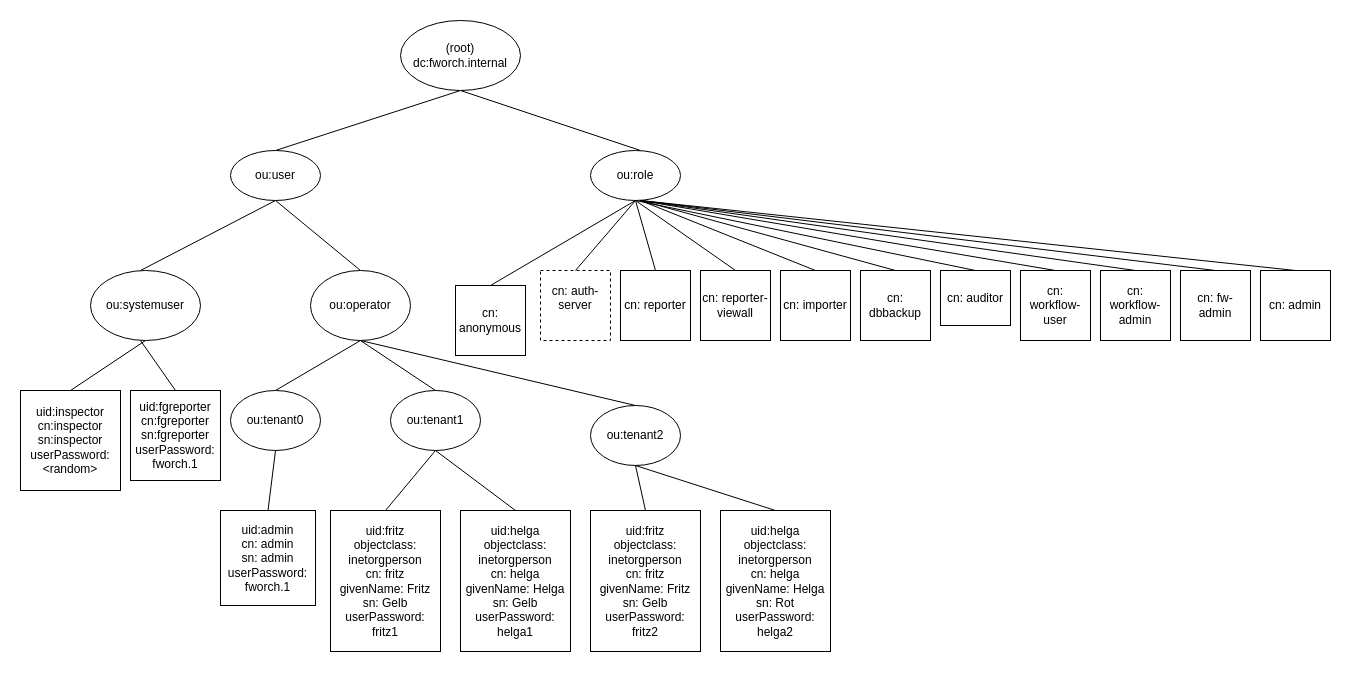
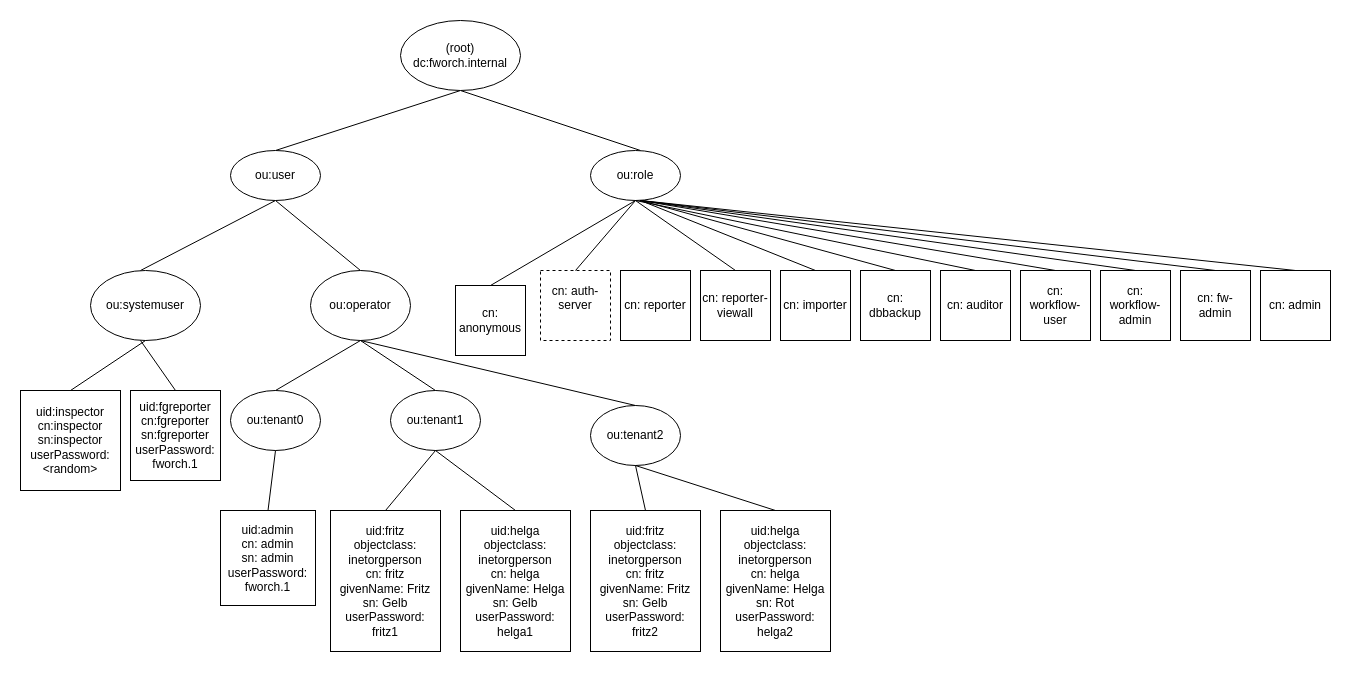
  <mxCell id="0" />
  <mxCell id="1" parent="0" />
  <mxCell id="2" value="" style="endArrow=none;html=1;entryX=0.5;entryY=1;entryDx=0;entryDy=0;exitX=0.5;exitY=0;exitDx=0;exitDy=0;" parent="1" source="7" edge="1"><mxGeometry width="50" height="50" relative="1" as="geometry"><mxPoint x="280" y="150" as="sourcePoint" /><mxPoint x="460" y="90" as="targetPoint" /></mxGeometry></mxCell>
  <mxCell id="3" value="" style="endArrow=none;html=1;entryX=0.5;entryY=1;entryDx=0;entryDy=0;exitX=0.5;exitY=0;exitDx=0;exitDy=0;" parent="1" edge="1"><mxGeometry width="50" height="50" relative="1" as="geometry"><mxPoint x="640" y="150" as="sourcePoint" /><mxPoint x="460" y="90" as="targetPoint" /></mxGeometry></mxCell>
  <mxCell id="4" value="" style="endArrow=none;html=1;entryX=0.5;entryY=1;entryDx=0;entryDy=0;exitX=0.5;exitY=0;exitDx=0;exitDy=0;" parent="1" target="7" edge="1"><mxGeometry width="50" height="50" relative="1" as="geometry"><mxPoint x="140" y="270" as="sourcePoint" /><mxPoint x="280" y="210" as="targetPoint" /></mxGeometry></mxCell>
  <mxCell id="5" value="" style="endArrow=none;html=1;entryX=0.5;entryY=1;entryDx=0;entryDy=0;exitX=0.5;exitY=0;exitDx=0;exitDy=0;" parent="1" target="7" edge="1"><mxGeometry width="50" height="50" relative="1" as="geometry"><mxPoint x="360" y="270" as="sourcePoint" /><mxPoint x="280" y="210" as="targetPoint" /></mxGeometry></mxCell>
  <mxCell id="6" value="&lt;div&gt;(root)&lt;/div&gt;&lt;div&gt;dc:fworch.internal&lt;br&gt;&lt;/div&gt;" style="ellipse;whiteSpace=wrap;html=1;" parent="1" vertex="1"><mxGeometry x="400" y="20" width="120" height="70" as="geometry" /></mxCell>
  <mxCell id="7" value="ou:user" style="ellipse;whiteSpace=wrap;html=1;" parent="1" vertex="1"><mxGeometry x="230" y="150" width="90" height="50" as="geometry" /></mxCell>
  <mxCell id="8" value="ou:systemuser" style="ellipse;whiteSpace=wrap;html=1;" parent="1" vertex="1"><mxGeometry x="90" y="270" width="110" height="70" as="geometry" /></mxCell>
  <mxCell id="9" value="ou:operator" style="ellipse;whiteSpace=wrap;html=1;" parent="1" vertex="1"><mxGeometry x="310" y="270" width="100" height="70" as="geometry" /></mxCell>
  <mxCell id="10" value="ou:role" style="ellipse;whiteSpace=wrap;html=1;" parent="1" vertex="1"><mxGeometry x="590" y="150" width="90" height="50" as="geometry" /></mxCell>
  <mxCell id="11" value="uid:fritz&lt;br&gt;&lt;div&gt;objectclass: inetorgperson&lt;/div&gt;cn: fritz&lt;br&gt;givenName: Fritz&lt;br&gt;sn: Gelb&lt;br&gt;userPassword: fritz1" style="rounded=0;whiteSpace=wrap;html=1;" parent="1" vertex="1"><mxGeometry x="330" y="510" width="110" height="141" as="geometry" /></mxCell>
  <mxCell id="12" value="ou:tenant0" style="ellipse;whiteSpace=wrap;html=1;" parent="1" vertex="1"><mxGeometry x="230" y="390" width="90" height="60" as="geometry" /></mxCell>
  <mxCell id="13" value="" style="endArrow=none;html=1;entryX=0.5;entryY=1;entryDx=0;entryDy=0;exitX=0.5;exitY=0;exitDx=0;exitDy=0;" parent="1" source="12" target="9" edge="1"><mxGeometry width="50" height="50" relative="1" as="geometry"><mxPoint x="480" y="410" as="sourcePoint" /><mxPoint x="530" y="360" as="targetPoint" /></mxGeometry></mxCell>
  <mxCell id="14" value="&lt;div&gt;uid:admin&lt;/div&gt;&lt;div&gt;cn: admin&lt;br&gt;sn: admin&lt;br&gt;&lt;/div&gt;&lt;div&gt;userPassword:&lt;/div&gt;fworch.1" style="whiteSpace=wrap;html=1;aspect=fixed;" parent="1" vertex="1"><mxGeometry x="220" y="510" width="95" height="95" as="geometry" /></mxCell>
  <mxCell id="15" value="" style="endArrow=none;html=1;exitX=0.5;exitY=0;exitDx=0;exitDy=0;entryX=0.5;entryY=1;entryDx=0;entryDy=0;" parent="1" source="14" target="12" edge="1"><mxGeometry width="50" height="50" relative="1" as="geometry"><mxPoint x="690" y="410" as="sourcePoint" /><mxPoint x="740" y="360" as="targetPoint" /></mxGeometry></mxCell>
  <mxCell id="16" value="ou:tenant1" style="ellipse;whiteSpace=wrap;html=1;" parent="1" vertex="1"><mxGeometry x="390" y="390" width="90" height="60" as="geometry" /></mxCell>
  <mxCell id="17" value="uid:helga&lt;br&gt;&lt;div&gt;objectclass: inetorgperson&lt;/div&gt;cn: helga&lt;br&gt;givenName: Helga&lt;br&gt;sn: Gelb&lt;br&gt;userPassword: helga1" style="rounded=0;whiteSpace=wrap;html=1;" parent="1" vertex="1"><mxGeometry x="460" y="510" width="110" height="141" as="geometry" /></mxCell>
  <mxCell id="18" value="uid:fritz&lt;br&gt;&lt;div&gt;objectclass: inetorgperson&lt;/div&gt;cn: fritz&lt;br&gt;givenName: Fritz&lt;br&gt;sn: Gelb&lt;br&gt;userPassword: fritz2" style="rounded=0;whiteSpace=wrap;html=1;" parent="1" vertex="1"><mxGeometry x="590" y="510" width="110" height="141" as="geometry" /></mxCell>
  <mxCell id="19" value="uid:helga&lt;br&gt;&lt;div&gt;objectclass: inetorgperson&lt;/div&gt;cn: helga&lt;br&gt;givenName: Helga&lt;br&gt;sn: Rot&lt;br&gt;userPassword: helga2" style="rounded=0;whiteSpace=wrap;html=1;" parent="1" vertex="1"><mxGeometry x="720" y="510" width="110" height="141" as="geometry" /></mxCell>
  <mxCell id="20" value="ou:tenant2" style="ellipse;whiteSpace=wrap;html=1;" parent="1" vertex="1"><mxGeometry x="590" y="405" width="90" height="60" as="geometry" /></mxCell>
  <mxCell id="21" value="" style="endArrow=none;html=1;entryX=0.5;entryY=1;entryDx=0;entryDy=0;exitX=0.5;exitY=0;exitDx=0;exitDy=0;" parent="1" source="11" target="16" edge="1"><mxGeometry width="50" height="50" relative="1" as="geometry"><mxPoint x="690" y="530" as="sourcePoint" /><mxPoint x="740" y="480" as="targetPoint" /></mxGeometry></mxCell>
  <mxCell id="22" value="" style="endArrow=none;html=1;exitX=0.5;exitY=0;exitDx=0;exitDy=0;" parent="1" source="17" edge="1"><mxGeometry width="50" height="50" relative="1" as="geometry"><mxPoint x="690" y="530" as="sourcePoint" /><mxPoint x="435" y="450" as="targetPoint" /></mxGeometry></mxCell>
  <mxCell id="23" value="" style="endArrow=none;html=1;entryX=0.5;entryY=1;entryDx=0;entryDy=0;exitX=0.5;exitY=0;exitDx=0;exitDy=0;" parent="1" source="18" target="20" edge="1"><mxGeometry width="50" height="50" relative="1" as="geometry"><mxPoint x="690" y="530" as="sourcePoint" /><mxPoint x="740" y="480" as="targetPoint" /></mxGeometry></mxCell>
  <mxCell id="24" value="" style="endArrow=none;html=1;entryX=0.5;entryY=1;entryDx=0;entryDy=0;exitX=0.5;exitY=0;exitDx=0;exitDy=0;" parent="1" source="19" target="20" edge="1"><mxGeometry width="50" height="50" relative="1" as="geometry"><mxPoint x="690" y="530" as="sourcePoint" /><mxPoint x="740" y="480" as="targetPoint" /></mxGeometry></mxCell>
  <mxCell id="25" value="" style="endArrow=none;html=1;entryX=0.5;entryY=1;entryDx=0;entryDy=0;exitX=0.5;exitY=0;exitDx=0;exitDy=0;" parent="1" source="16" target="9" edge="1"><mxGeometry width="50" height="50" relative="1" as="geometry"><mxPoint x="690" y="530" as="sourcePoint" /><mxPoint x="740" y="480" as="targetPoint" /></mxGeometry></mxCell>
  <mxCell id="26" value="" style="endArrow=none;html=1;exitX=0.5;exitY=0;exitDx=0;exitDy=0;" parent="1" source="20" edge="1"><mxGeometry width="50" height="50" relative="1" as="geometry"><mxPoint x="690" y="530" as="sourcePoint" /><mxPoint x="360" y="340" as="targetPoint" /></mxGeometry></mxCell>
  <mxCell id="27" value="" style="endArrow=none;html=1;entryX=0.5;entryY=1;entryDx=0;entryDy=0;exitX=0.5;exitY=0;exitDx=0;exitDy=0;" parent="1" target="10" edge="1" source="32"><mxGeometry width="50" height="50" relative="1" as="geometry"><mxPoint x="640" y="230" as="sourcePoint" /><mxPoint x="740" y="380" as="targetPoint" /></mxGeometry></mxCell>
  <mxCell id="28" value="&lt;div&gt;uid:inspector&lt;/div&gt;&lt;div&gt;cn:inspector&lt;/div&gt;&lt;div&gt;sn:inspector&lt;/div&gt;&lt;div&gt;userPassword:&lt;/div&gt;&lt;div&gt;&amp;lt;random&amp;gt;&lt;br&gt;&lt;/div&gt;" style="whiteSpace=wrap;html=1;aspect=fixed;" parent="1" vertex="1"><mxGeometry x="20" y="390" width="100" height="100" as="geometry" /></mxCell>
  <mxCell id="29" value="&lt;div&gt;uid:fgreporter&lt;/div&gt;&lt;div&gt;cn:fgreporter&lt;/div&gt;&lt;div&gt;sn:fgreporter&lt;br&gt;&lt;/div&gt;&lt;div&gt;userPassword: fworch.1&lt;br&gt;&lt;/div&gt;" style="whiteSpace=wrap;html=1;aspect=fixed;" parent="1" vertex="1"><mxGeometry x="130" y="390" width="90" height="90" as="geometry" /></mxCell>
  <mxCell id="30" value="" style="endArrow=none;html=1;entryX=0.5;entryY=1;entryDx=0;entryDy=0;exitX=0.5;exitY=0;exitDx=0;exitDy=0;" parent="1" source="28" target="8" edge="1"><mxGeometry width="50" height="50" relative="1" as="geometry"><mxPoint x="690" y="430" as="sourcePoint" /><mxPoint x="740" y="380" as="targetPoint" /></mxGeometry></mxCell>
  <mxCell id="31" value="" style="endArrow=none;html=1;exitX=0.5;exitY=0;exitDx=0;exitDy=0;" parent="1" source="29" edge="1"><mxGeometry width="50" height="50" relative="1" as="geometry"><mxPoint x="690" y="430" as="sourcePoint" /><mxPoint x="140" y="340" as="targetPoint" /></mxGeometry></mxCell>
  <mxCell id="32" value="&lt;div&gt;cn: anonymous&lt;/div&gt;" style="whiteSpace=wrap;html=1;aspect=fixed;" vertex="1" parent="1"><mxGeometry x="455" y="285" width="70" height="70" as="geometry" /></mxCell>
  <mxCell id="33" value="&lt;div&gt;cn: auth-server&lt;/div&gt;&lt;div&gt;&lt;br&gt;&lt;/div&gt;" style="whiteSpace=wrap;html=1;aspect=fixed;dashed=1;" vertex="1" parent="1"><mxGeometry x="540" y="270" width="70" height="70" as="geometry" /></mxCell>
  <mxCell id="34" value="&lt;div&gt;cn: reporter&lt;/div&gt;" style="whiteSpace=wrap;html=1;aspect=fixed;" vertex="1" parent="1"><mxGeometry x="620" y="270" width="70" height="70" as="geometry" /></mxCell>
  <mxCell id="35" value="&lt;div&gt;cn: reporter-viewall&lt;/div&gt;" style="whiteSpace=wrap;html=1;aspect=fixed;" vertex="1" parent="1"><mxGeometry x="700" y="270" width="70" height="70" as="geometry" /></mxCell>
  <mxCell id="36" value="&lt;div&gt;cn: importer&lt;/div&gt;" style="whiteSpace=wrap;html=1;aspect=fixed;" vertex="1" parent="1"><mxGeometry x="780" y="270" width="70" height="70" as="geometry" /></mxCell>
  <mxCell id="37" value="&lt;div&gt;cn: dbbackup&lt;/div&gt;" style="whiteSpace=wrap;html=1;aspect=fixed;" vertex="1" parent="1"><mxGeometry x="860" y="270" width="70" height="70" as="geometry" /></mxCell>
- <mxCell id="38" value="&lt;div&gt;cn: auditor&lt;/div&gt;" style="whiteSpace=wrap;html=1;aspect=fixed;" vertex="1" parent="1"><mxGeometry x="940" y="270" width="70" height="55" as="geometry" /></mxCell>
+ <mxCell id="38" value="&lt;div&gt;cn: auditor&lt;/div&gt;" style="whiteSpace=wrap;html=1;aspect=fixed;" vertex="1" parent="1"><mxGeometry x="940" y="270" width="70" height="70" as="geometry" /></mxCell>
  <mxCell id="39" value="&lt;div&gt;cn: workflow-user&lt;/div&gt;" style="whiteSpace=wrap;html=1;aspect=fixed;" vertex="1" parent="1"><mxGeometry x="1020" y="270" width="70" height="70" as="geometry" /></mxCell>
  <mxCell id="40" value="&lt;div&gt;cn: workflow-admin&lt;/div&gt;" style="whiteSpace=wrap;html=1;aspect=fixed;" vertex="1" parent="1"><mxGeometry x="1100" y="270" width="70" height="70" as="geometry" /></mxCell>
  <mxCell id="41" value="cn: fw-admin" style="whiteSpace=wrap;html=1;aspect=fixed;" vertex="1" parent="1"><mxGeometry x="1180" y="270" width="70" height="70" as="geometry" /></mxCell>
  <mxCell id="42" value="cn: admin" style="whiteSpace=wrap;html=1;aspect=fixed;" vertex="1" parent="1"><mxGeometry x="1260" y="270" width="70" height="70" as="geometry" /></mxCell>
  <mxCell id="43" value="" style="endArrow=none;html=1;entryX=0.5;entryY=1;entryDx=0;entryDy=0;exitX=0.5;exitY=0;exitDx=0;exitDy=0;" edge="1" parent="1" source="33" target="10"><mxGeometry width="50" height="50" relative="1" as="geometry"><mxPoint x="540" y="410" as="sourcePoint" /><mxPoint x="590" y="360" as="targetPoint" /></mxGeometry></mxCell>
- <mxCell id="44" value="" style="endArrow=none;html=1;exitX=0.5;exitY=0;exitDx=0;exitDy=0;entryX=0.5;entryY=1;entryDx=0;entryDy=0;" edge="1" parent="1" source="34" target="10"><mxGeometry width="50" height="50" relative="1" as="geometry"><mxPoint x="540" y="410" as="sourcePoint" /><mxPoint x="690" y="210" as="targetPoint" /></mxGeometry></mxCell>
  <mxCell id="45" value="" style="endArrow=none;html=1;entryX=0.5;entryY=0;entryDx=0;entryDy=0;exitX=0.5;exitY=1;exitDx=0;exitDy=0;" edge="1" parent="1" source="10" target="35"><mxGeometry width="50" height="50" relative="1" as="geometry"><mxPoint x="630" y="200" as="sourcePoint" /><mxPoint x="590" y="360" as="targetPoint" /></mxGeometry></mxCell>
  <mxCell id="46" value="" style="endArrow=none;html=1;exitX=0.5;exitY=0;exitDx=0;exitDy=0;" edge="1" parent="1" source="36"><mxGeometry width="50" height="50" relative="1" as="geometry"><mxPoint x="540" y="410" as="sourcePoint" /><mxPoint x="640" y="200" as="targetPoint" /></mxGeometry></mxCell>
  <mxCell id="47" value="" style="endArrow=none;html=1;exitX=0.5;exitY=0;exitDx=0;exitDy=0;" edge="1" parent="1" source="37"><mxGeometry width="50" height="50" relative="1" as="geometry"><mxPoint x="540" y="410" as="sourcePoint" /><mxPoint x="640" y="200" as="targetPoint" /></mxGeometry></mxCell>
  <mxCell id="48" value="" style="endArrow=none;html=1;entryX=0.5;entryY=1;entryDx=0;entryDy=0;exitX=0.5;exitY=0;exitDx=0;exitDy=0;" edge="1" parent="1" source="38" target="10"><mxGeometry width="50" height="50" relative="1" as="geometry"><mxPoint x="540" y="410" as="sourcePoint" /><mxPoint x="590" y="360" as="targetPoint" /></mxGeometry></mxCell>
  <mxCell id="49" value="" style="endArrow=none;html=1;exitX=0.5;exitY=0;exitDx=0;exitDy=0;" edge="1" parent="1" source="39"><mxGeometry width="50" height="50" relative="1" as="geometry"><mxPoint x="540" y="410" as="sourcePoint" /><mxPoint x="640" y="200" as="targetPoint" /></mxGeometry></mxCell>
  <mxCell id="50" value="" style="endArrow=none;html=1;exitX=0.5;exitY=0;exitDx=0;exitDy=0;" edge="1" parent="1" source="40"><mxGeometry width="50" height="50" relative="1" as="geometry"><mxPoint x="540" y="410" as="sourcePoint" /><mxPoint x="640" y="200" as="targetPoint" /></mxGeometry></mxCell>
  <mxCell id="51" value="" style="endArrow=none;html=1;exitX=0.5;exitY=0;exitDx=0;exitDy=0;" edge="1" parent="1" source="41"><mxGeometry width="50" height="50" relative="1" as="geometry"><mxPoint x="540" y="410" as="sourcePoint" /><mxPoint x="640" y="200" as="targetPoint" /></mxGeometry></mxCell>
  <mxCell id="52" value="" style="endArrow=none;html=1;exitX=0.5;exitY=0;exitDx=0;exitDy=0;" edge="1" parent="1" source="42"><mxGeometry width="50" height="50" relative="1" as="geometry"><mxPoint x="540" y="410" as="sourcePoint" /><mxPoint x="640" y="200" as="targetPoint" /></mxGeometry></mxCell>
